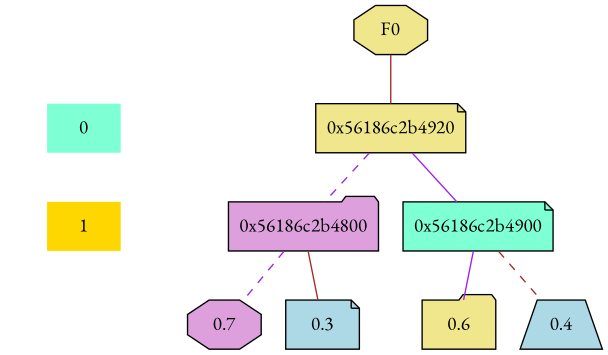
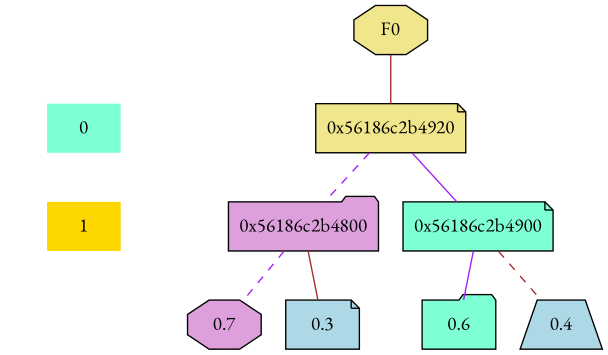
  digraph {
    fontname="EB Garamond"
    node [fontname="EB Garamond" shape=plaintext style=filled fillcolor=aquamarine]
    edge [dir=none fontname="EB Garamond" color=purple]
    "CONST NODES" [style=invis fillcolor=""]
    " 0 "
    " 1 " [fillcolor=gold]
    F0 [fillcolor=khaki shape=octagon]
    "0x56186c2b4920" [fillcolor=khaki shape=note]
    "0x56186c2b4800" [fillcolor=plum shape=folder]
    "0x56186c2b4900" [shape=note]
    n8 [fillcolor=plum label=0.7 shape=octagon]
    n9 [fillcolor=lightblue label=0.3 shape=note]
-   n10 [fillcolor=khaki label=0.6 shape=folder]
+   n10 [label=0.6 shape=folder]
    n11 [fillcolor=lightblue label=0.4 shape=trapezium]
    subgraph sub_1 {
      "CONST NODES"
      " 0 "
      " 1 "
    }
    subgraph sub_2 {
      rank=same
      F0
    }
    subgraph sub_3 {
      rank=same
      " 0 "
      "0x56186c2b4920"
    }
    subgraph sub_4 {
      rank=same
      " 1 "
      "0x56186c2b4800"
      "0x56186c2b4900"
    }
    subgraph sub_5 {
      rank=same
      "CONST NODES"
      subgraph sub_6 {
        rank=same
        n8
        n9
        n10
        n11
      }
    }
    " 0 " -> " 1 " [style=invis color=""]
    " 1 " -> "CONST NODES" [style=invis color=""]
    F0 -> "0x56186c2b4920" [color=brown style=solid]
    "0x56186c2b4920" -> "0x56186c2b4800" [style=dashed]
    "0x56186c2b4920" -> "0x56186c2b4900"
    "0x56186c2b4800" -> n8 [style=dashed]
    "0x56186c2b4800" -> n9 [color=brown]
    "0x56186c2b4900" -> n10
    "0x56186c2b4900" -> n11 [color=brown style=dashed]
  }
